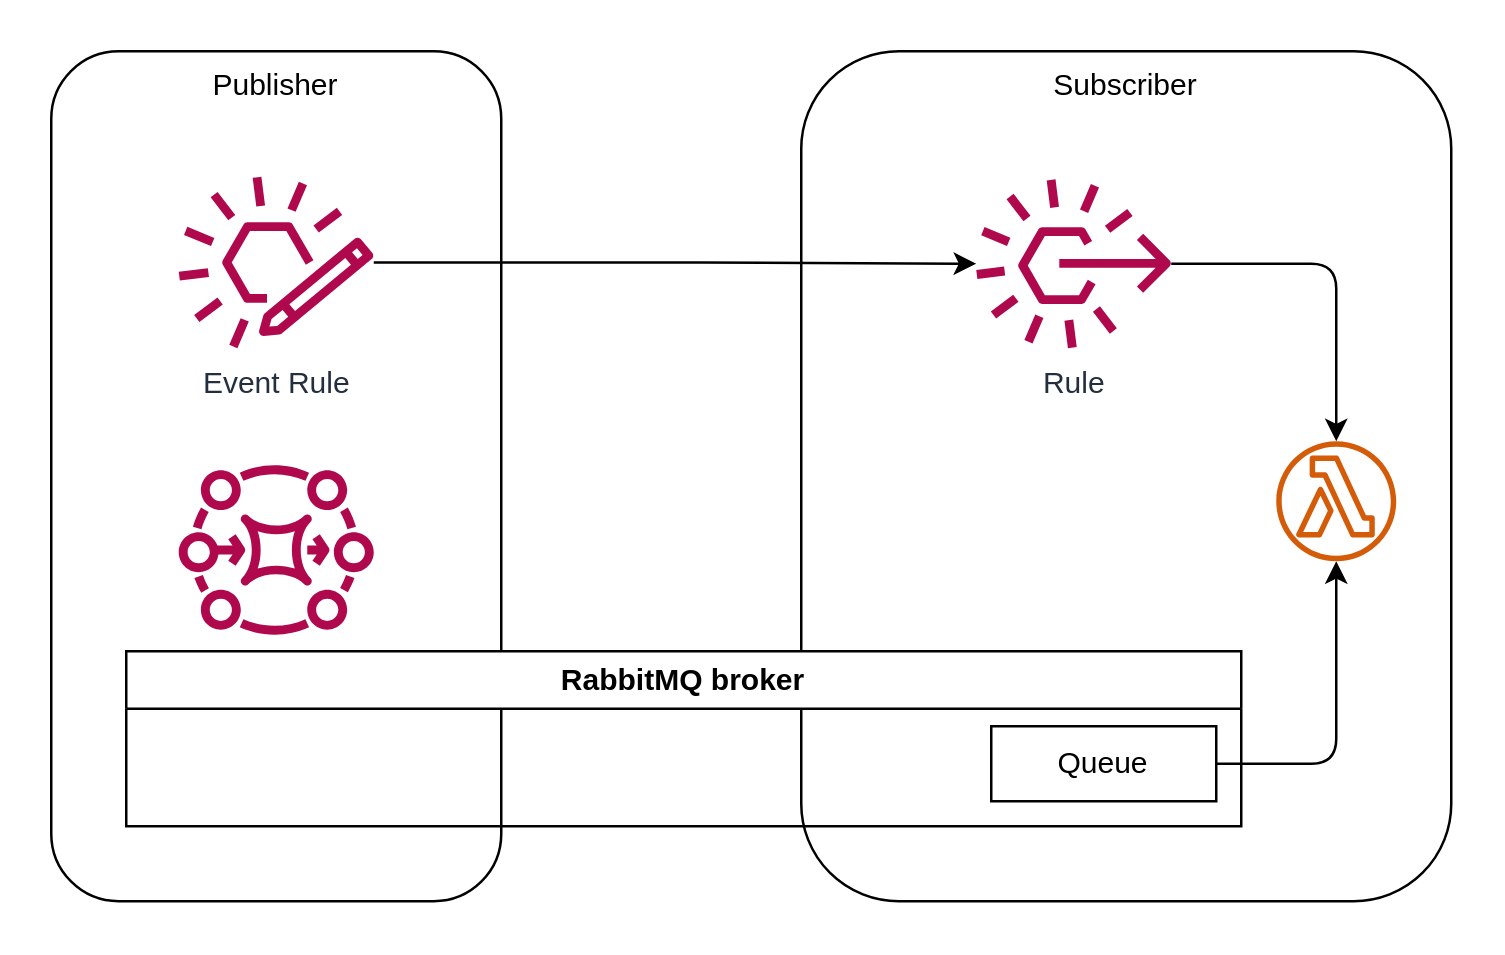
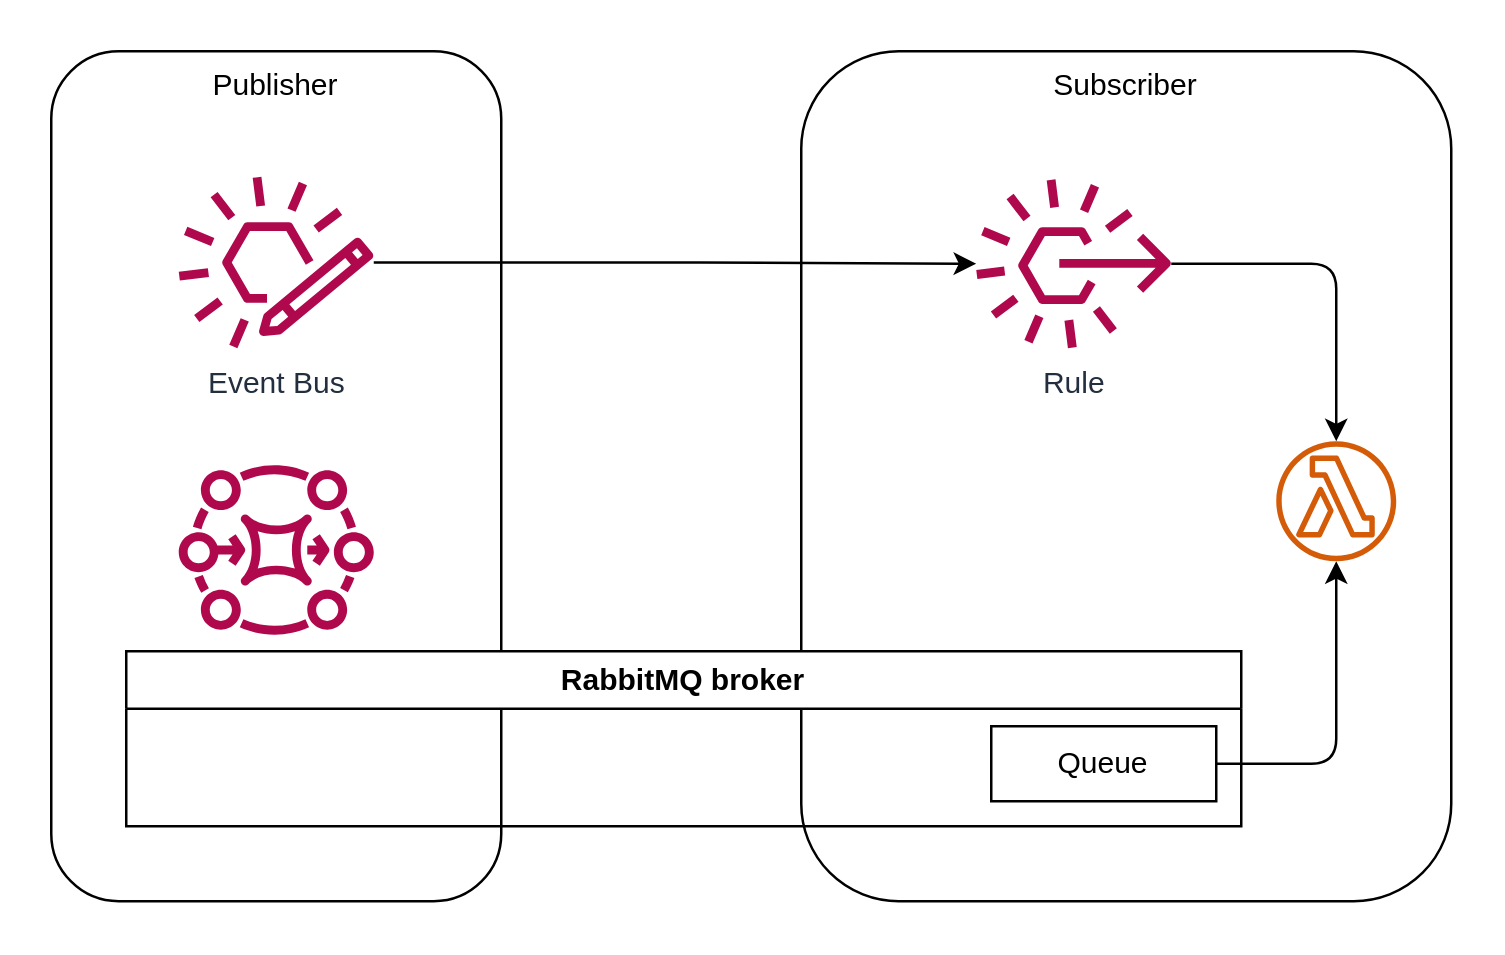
  <mxCell id="0" />
  <mxCell id="1" parent="0" />
  <mxCell id="2" value="&lt;div style=&quot;&quot;&gt;&lt;span style=&quot;background-color: initial;&quot;&gt;Publisher&lt;/span&gt;&lt;/div&gt;" style="rounded=1;whiteSpace=wrap;html=1;align=center;horizontal=1;verticalAlign=top;" parent="1" vertex="1"><mxGeometry x="20" y="20" width="180" height="340" as="geometry" /></mxCell>
  <mxCell id="3" value="&lt;div style=&quot;&quot;&gt;&lt;span style=&quot;background-color: initial;&quot;&gt;Subscriber&lt;/span&gt;&lt;/div&gt;" style="rounded=1;whiteSpace=wrap;html=1;align=center;horizontal=1;verticalAlign=top;" parent="1" vertex="1"><mxGeometry x="320" y="20" width="260" height="340" as="geometry" /></mxCell>
  <mxCell id="4" style="edgeStyle=orthogonalEdgeStyle;html=1;" parent="1" source="5" target="7" edge="1"><mxGeometry relative="1" as="geometry" /></mxCell>
- <mxCell id="5" value="Event Rule" style="outlineConnect=0;fontColor=#232F3E;gradientColor=none;fillColor=#B0084D;strokeColor=none;dashed=0;verticalLabelPosition=bottom;verticalAlign=top;align=center;html=1;fontSize=12;fontStyle=0;aspect=fixed;pointerEvents=1;shape=mxgraph.aws4.eventbridge_custom_event_bus_resource;" parent="1" vertex="1"><mxGeometry x="71" y="70" width="78" height="69" as="geometry" /></mxCell>
+ <mxCell id="5" value="Event Bus" style="outlineConnect=0;fontColor=#232F3E;gradientColor=none;fillColor=#B0084D;strokeColor=none;dashed=0;verticalLabelPosition=bottom;verticalAlign=top;align=center;html=1;fontSize=12;fontStyle=0;aspect=fixed;pointerEvents=1;shape=mxgraph.aws4.eventbridge_custom_event_bus_resource;" parent="1" vertex="1"><mxGeometry x="71" y="70" width="78" height="69" as="geometry" /></mxCell>
  <mxCell id="6" style="edgeStyle=orthogonalEdgeStyle;html=1;" parent="1" source="7" target="9" edge="1"><mxGeometry relative="1" as="geometry" /></mxCell>
  <mxCell id="7" value="Rule" style="outlineConnect=0;fontColor=#232F3E;gradientColor=none;fillColor=#B0084D;strokeColor=none;dashed=0;verticalLabelPosition=bottom;verticalAlign=top;align=center;html=1;fontSize=12;fontStyle=0;aspect=fixed;pointerEvents=1;shape=mxgraph.aws4.rule_3;" parent="1" vertex="1"><mxGeometry x="390" y="71" width="78" height="68" as="geometry" /></mxCell>
  <mxCell id="8" style="edgeStyle=orthogonalEdgeStyle;html=1;" parent="1" source="11" target="9" edge="1"><mxGeometry relative="1" as="geometry" /></mxCell>
  <mxCell id="9" value="" style="outlineConnect=0;fontColor=#232F3E;gradientColor=none;fillColor=#D45B07;strokeColor=none;dashed=0;verticalLabelPosition=bottom;verticalAlign=top;align=center;html=1;fontSize=12;fontStyle=0;aspect=fixed;pointerEvents=1;shape=mxgraph.aws4.lambda_function;" parent="1" vertex="1"><mxGeometry x="510" y="176" width="48" height="48" as="geometry" /></mxCell>
  <mxCell id="10" value="RabbitMQ broker" style="swimlane;whiteSpace=wrap;html=1;" parent="1" vertex="1"><mxGeometry x="50" y="260" width="446" height="70" as="geometry"><mxRectangle x="70" y="320" width="140" height="30" as="alternateBounds" /></mxGeometry></mxCell>
  <mxCell id="11" value="Queue" style="rounded=0;whiteSpace=wrap;html=1;" parent="10" vertex="1"><mxGeometry x="346" y="30" width="90" height="30" as="geometry" /></mxCell>
  <mxCell id="12" value="" style="outlineConnect=0;fontColor=#232F3E;gradientColor=none;fillColor=#B0084D;strokeColor=none;dashed=0;verticalLabelPosition=bottom;verticalAlign=top;align=center;html=1;fontSize=12;fontStyle=0;aspect=fixed;pointerEvents=1;shape=mxgraph.aws4.mq_broker;" parent="1" vertex="1"><mxGeometry x="71" y="180" width="78" height="78" as="geometry" /></mxCell>
